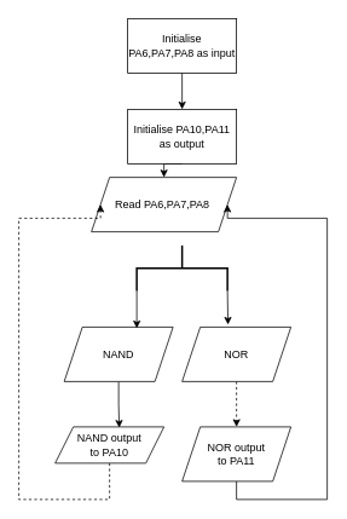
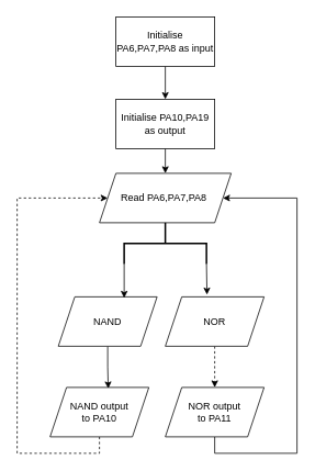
  <mxCell id="0" />
  <mxCell id="1" parent="0" />
  <mxCell id="2" style="edgeStyle=orthogonalEdgeStyle;rounded=0;orthogonalLoop=1;jettySize=auto;html=1;exitX=0.5;exitY=1;exitDx=0;exitDy=0;entryX=0.5;entryY=0;entryDx=0;entryDy=0;" edge="1" parent="1" source="3" target="5"><mxGeometry relative="1" as="geometry" /></mxCell>
  <mxCell id="3" value="Initialise PA6,PA7,PA8 as input" style="rounded=0;whiteSpace=wrap;html=1;" vertex="1" parent="1"><mxGeometry x="140" y="20" width="120" height="60" as="geometry" /></mxCell>
  <mxCell id="4" style="edgeStyle=orthogonalEdgeStyle;rounded=0;orthogonalLoop=1;jettySize=auto;html=1;exitX=0.5;exitY=1;exitDx=0;exitDy=0;entryX=0.5;entryY=0;entryDx=0;entryDy=0;" edge="1" parent="1" source="5" target="6"><mxGeometry relative="1" as="geometry" /></mxCell>
- <mxCell id="5" value="Initialise PA10,PA11 as output" style="rounded=0;whiteSpace=wrap;html=1;" vertex="1" parent="1"><mxGeometry x="140" y="120" width="120" height="60" as="geometry" /></mxCell>
- <mxCell id="6" value="Read PA6,PA7,PA8&amp;nbsp;" style="shape=parallelogram;perimeter=parallelogramPerimeter;whiteSpace=wrap;html=1;fixedSize=1;" vertex="1" parent="1"><mxGeometry x="100" y="195" width="160" height="60" as="geometry" /></mxCell>
+ <mxCell id="5" value="Initialise PA10,PA19 as output" style="rounded=0;whiteSpace=wrap;html=1;" vertex="1" parent="1"><mxGeometry x="140" y="120" width="120" height="60" as="geometry" /></mxCell>
+ <mxCell id="6" value="Read PA6,PA7,PA8&amp;nbsp;" style="shape=parallelogram;perimeter=parallelogramPerimeter;whiteSpace=wrap;html=1;fixedSize=1;" vertex="1" parent="1"><mxGeometry x="120" y="210" width="160" height="60" as="geometry" /></mxCell>
  <mxCell id="7" style="edgeStyle=orthogonalEdgeStyle;rounded=0;orthogonalLoop=1;jettySize=auto;html=1;exitX=0.5;exitY=1;exitDx=0;exitDy=0;entryX=0.589;entryY=0.022;entryDx=0;entryDy=0;entryPerimeter=0;" edge="1" parent="1" source="8" target="12"><mxGeometry relative="1" as="geometry" /></mxCell>
  <mxCell id="8" value="NAND" style="shape=parallelogram;perimeter=parallelogramPerimeter;whiteSpace=wrap;html=1;fixedSize=1;" vertex="1" parent="1"><mxGeometry x="70" y="360" width="120" height="60" as="geometry" /></mxCell>
  <mxCell id="9" style="edgeStyle=orthogonalEdgeStyle;rounded=0;orthogonalLoop=1;jettySize=auto;html=1;exitX=0.5;exitY=1;exitDx=0;exitDy=0;entryX=0.5;entryY=0;entryDx=0;entryDy=0;dashed=1;" edge="1" parent="1" source="10" target="14"><mxGeometry relative="1" as="geometry" /></mxCell>
  <mxCell id="10" value="NOR" style="shape=parallelogram;perimeter=parallelogramPerimeter;whiteSpace=wrap;html=1;fixedSize=1;" vertex="1" parent="1"><mxGeometry x="200" y="360" width="120" height="60" as="geometry" /></mxCell>
  <mxCell id="11" style="edgeStyle=orthogonalEdgeStyle;rounded=0;orthogonalLoop=1;jettySize=auto;html=1;exitX=0.5;exitY=1;exitDx=0;exitDy=0;entryX=0;entryY=0.5;entryDx=0;entryDy=0;dashed=1;" edge="1" parent="1" source="12" target="6"><mxGeometry relative="1" as="geometry"><Array as="points"><mxPoint x="120" y="550" /><mxPoint x="20" y="550" /><mxPoint x="20" y="240" /></Array></mxGeometry></mxCell>
- <mxCell id="12" value="NAND output &lt;br&gt;to PA10" style="shape=parallelogram;perimeter=parallelogramPerimeter;whiteSpace=wrap;html=1;fixedSize=1;" vertex="1" parent="1"><mxGeometry x="60" y="470" width="120" height="40" as="geometry" /></mxCell>
+ <mxCell id="12" value="NAND output &lt;br&gt;to PA10" style="shape=parallelogram;perimeter=parallelogramPerimeter;whiteSpace=wrap;html=1;fixedSize=1;" vertex="1" parent="1"><mxGeometry x="60" y="470" width="120" height="60" as="geometry" /></mxCell>
  <mxCell id="13" style="edgeStyle=orthogonalEdgeStyle;rounded=0;orthogonalLoop=1;jettySize=auto;html=1;exitX=0.5;exitY=1;exitDx=0;exitDy=0;entryX=1;entryY=0.5;entryDx=0;entryDy=0;" edge="1" parent="1" source="14" target="6"><mxGeometry relative="1" as="geometry"><mxPoint x="360" y="230" as="targetPoint" /><Array as="points"><mxPoint x="260" y="550" /><mxPoint x="360" y="550" /><mxPoint x="360" y="240" /></Array></mxGeometry></mxCell>
  <mxCell id="14" value="NOR output&lt;br&gt;to PA11" style="shape=parallelogram;perimeter=parallelogramPerimeter;whiteSpace=wrap;html=1;fixedSize=1;" vertex="1" parent="1"><mxGeometry x="200" y="470" width="120" height="60" as="geometry" /></mxCell>
  <mxCell id="15" style="edgeStyle=orthogonalEdgeStyle;rounded=0;orthogonalLoop=1;jettySize=auto;html=1;exitX=1;exitY=1;exitDx=0;exitDy=0;exitPerimeter=0;entryX=0.667;entryY=0.022;entryDx=0;entryDy=0;entryPerimeter=0;" edge="1" parent="1" source="17" target="8"><mxGeometry relative="1" as="geometry" /></mxCell>
  <mxCell id="16" style="edgeStyle=orthogonalEdgeStyle;rounded=0;orthogonalLoop=1;jettySize=auto;html=1;exitX=1;exitY=0;exitDx=0;exitDy=0;exitPerimeter=0;entryX=0.422;entryY=-0.044;entryDx=0;entryDy=0;entryPerimeter=0;" edge="1" parent="1" source="17" target="10"><mxGeometry relative="1" as="geometry"><mxPoint x="250" y="350" as="targetPoint" /></mxGeometry></mxCell>
  <mxCell id="17" value="" style="strokeWidth=2;html=1;shape=mxgraph.flowchart.annotation_2;align=left;labelPosition=right;pointerEvents=1;direction=south;" vertex="1" parent="1"><mxGeometry x="150" y="270" width="100" height="50" as="geometry" /></mxCell>
